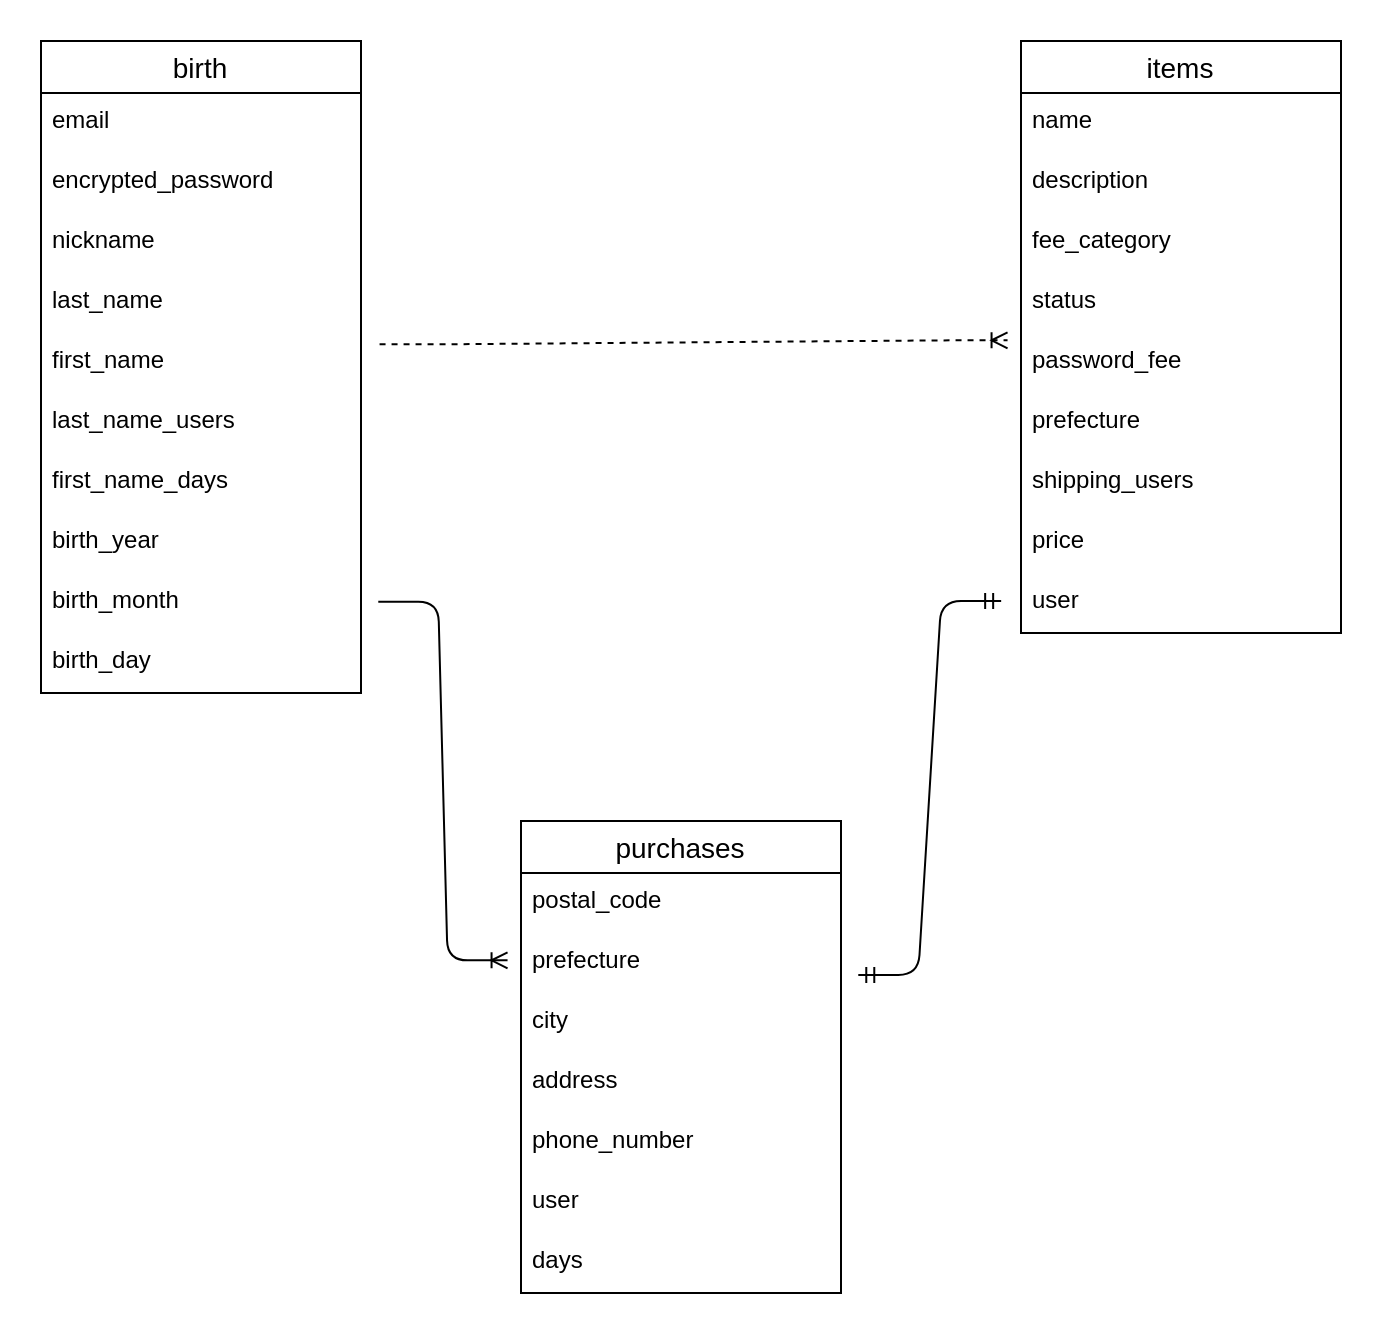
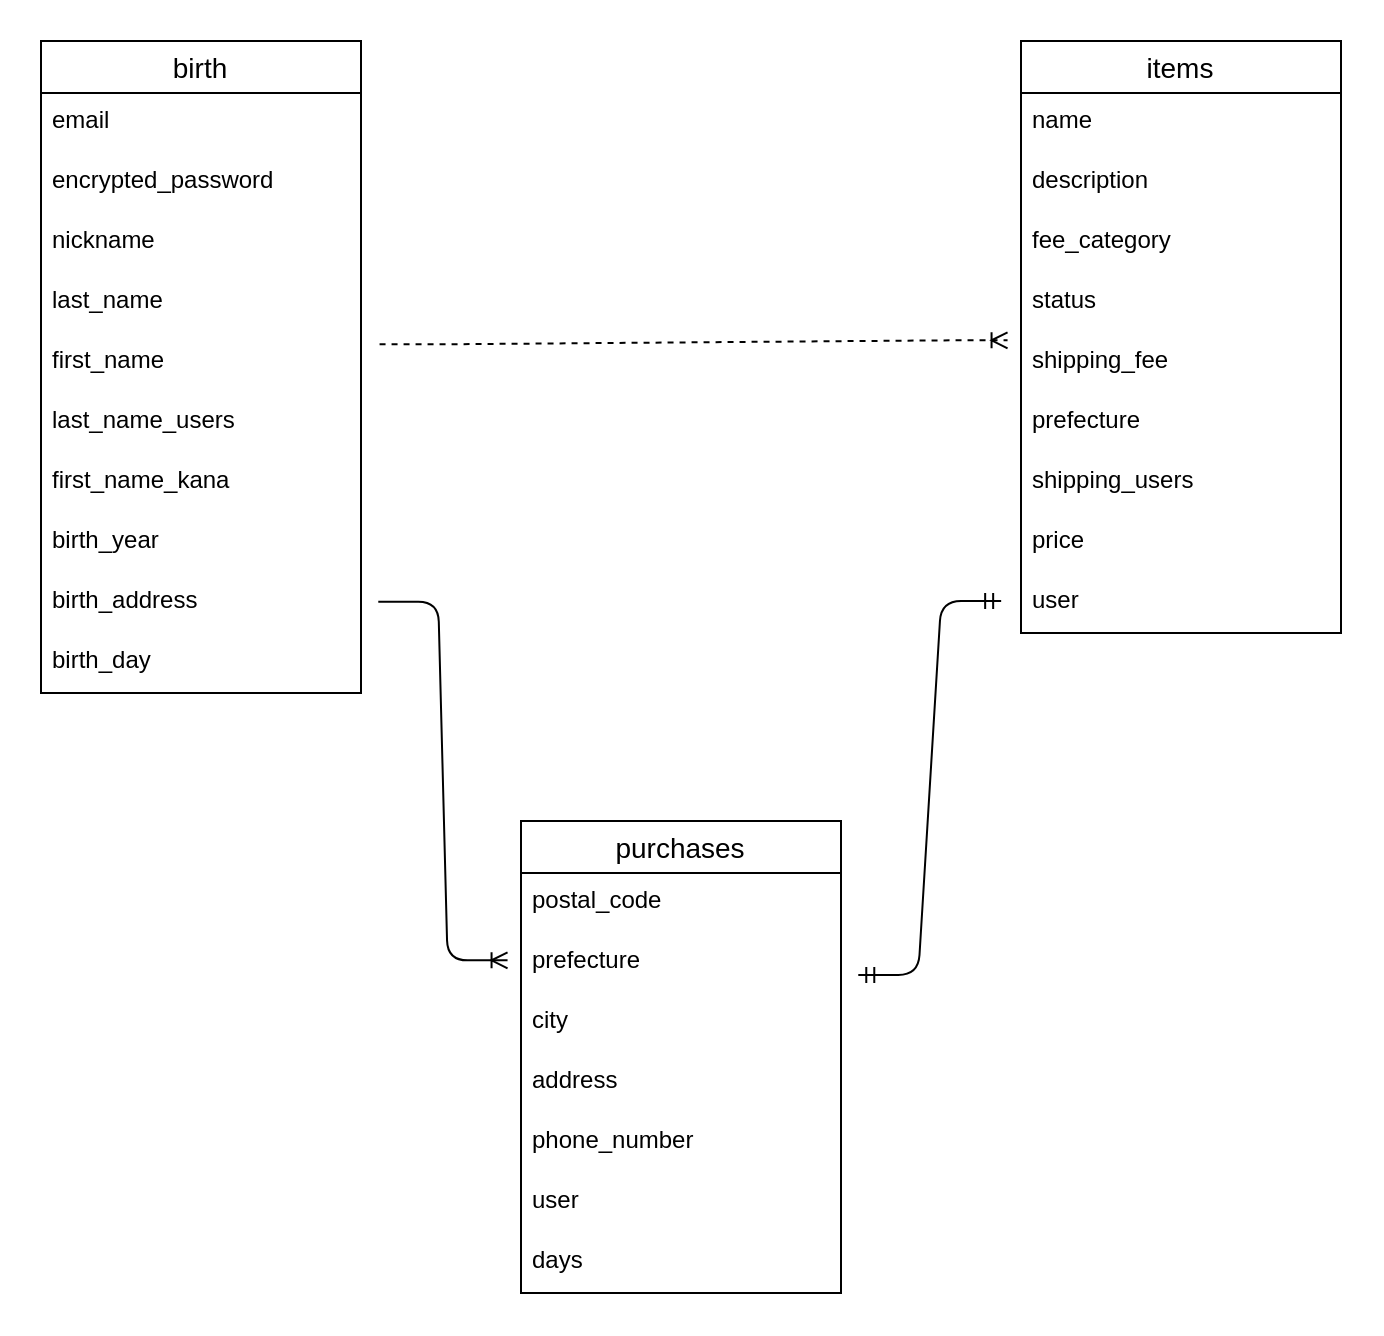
  <mxCell id="0" />
  <mxCell id="1" parent="0" />
  <mxCell id="2" value="birth" style="swimlane;fontStyle=0;childLayout=stackLayout;horizontal=1;startSize=26;horizontalStack=0;resizeParent=1;resizeParentMax=0;resizeLast=0;collapsible=1;marginBottom=0;align=center;fontSize=14;" parent="1" vertex="1"><mxGeometry x="20" y="20" width="160" height="326" as="geometry" /></mxCell>
  <mxCell id="3" value="email" style="text;strokeColor=none;fillColor=none;spacingLeft=4;spacingRight=4;overflow=hidden;rotatable=0;points=[[0,0.5],[1,0.5]];portConstraint=eastwest;fontSize=12;" parent="2" vertex="1"><mxGeometry y="26" width="160" height="30" as="geometry" /></mxCell>
  <mxCell id="4" value="encrypted_password" style="text;strokeColor=none;fillColor=none;spacingLeft=4;spacingRight=4;overflow=hidden;rotatable=0;points=[[0,0.5],[1,0.5]];portConstraint=eastwest;fontSize=12;" parent="2" vertex="1"><mxGeometry y="56" width="160" height="30" as="geometry" /></mxCell>
  <mxCell id="5" value="nickname" style="text;strokeColor=none;fillColor=none;spacingLeft=4;spacingRight=4;overflow=hidden;rotatable=0;points=[[0,0.5],[1,0.5]];portConstraint=eastwest;fontSize=12;" parent="2" vertex="1"><mxGeometry y="86" width="160" height="30" as="geometry" /></mxCell>
  <mxCell id="6" value="last_name" style="text;strokeColor=none;fillColor=none;spacingLeft=4;spacingRight=4;overflow=hidden;rotatable=0;points=[[0,0.5],[1,0.5]];portConstraint=eastwest;fontSize=12;" parent="2" vertex="1"><mxGeometry y="116" width="160" height="30" as="geometry" /></mxCell>
  <mxCell id="7" value="first_name" style="text;strokeColor=none;fillColor=none;spacingLeft=4;spacingRight=4;overflow=hidden;rotatable=0;points=[[0,0.5],[1,0.5]];portConstraint=eastwest;fontSize=12;" parent="2" vertex="1"><mxGeometry y="146" width="160" height="30" as="geometry" /></mxCell>
  <mxCell id="8" value="last_name_users" style="text;strokeColor=none;fillColor=none;spacingLeft=4;spacingRight=4;overflow=hidden;rotatable=0;points=[[0,0.5],[1,0.5]];portConstraint=eastwest;fontSize=12;" parent="2" vertex="1"><mxGeometry y="176" width="160" height="30" as="geometry" /></mxCell>
- <mxCell id="9" value="first_name_days" style="text;strokeColor=none;fillColor=none;spacingLeft=4;spacingRight=4;overflow=hidden;rotatable=0;points=[[0,0.5],[1,0.5]];portConstraint=eastwest;fontSize=12;" parent="2" vertex="1"><mxGeometry y="206" width="160" height="30" as="geometry" /></mxCell>
+ <mxCell id="9" value="first_name_kana" style="text;strokeColor=none;fillColor=none;spacingLeft=4;spacingRight=4;overflow=hidden;rotatable=0;points=[[0,0.5],[1,0.5]];portConstraint=eastwest;fontSize=12;" parent="2" vertex="1"><mxGeometry y="206" width="160" height="30" as="geometry" /></mxCell>
  <mxCell id="10" value="birth_year" style="text;strokeColor=none;fillColor=none;spacingLeft=4;spacingRight=4;overflow=hidden;rotatable=0;points=[[0,0.5],[1,0.5]];portConstraint=eastwest;fontSize=12;" parent="2" vertex="1"><mxGeometry y="236" width="160" height="30" as="geometry" /></mxCell>
- <mxCell id="11" value="birth_month" style="text;strokeColor=none;fillColor=none;spacingLeft=4;spacingRight=4;overflow=hidden;rotatable=0;points=[[0,0.5],[1,0.5]];portConstraint=eastwest;fontSize=12;" parent="2" vertex="1"><mxGeometry y="266" width="160" height="30" as="geometry" /></mxCell>
+ <mxCell id="11" value="birth_address" style="text;strokeColor=none;fillColor=none;spacingLeft=4;spacingRight=4;overflow=hidden;rotatable=0;points=[[0,0.5],[1,0.5]];portConstraint=eastwest;fontSize=12;" parent="2" vertex="1"><mxGeometry y="266" width="160" height="30" as="geometry" /></mxCell>
  <mxCell id="12" value="birth_day" style="text;strokeColor=none;fillColor=none;spacingLeft=4;spacingRight=4;overflow=hidden;rotatable=0;points=[[0,0.5],[1,0.5]];portConstraint=eastwest;fontSize=12;" parent="2" vertex="1"><mxGeometry y="296" width="160" height="30" as="geometry" /></mxCell>
  <mxCell id="13" value="items" style="swimlane;fontStyle=0;childLayout=stackLayout;horizontal=1;startSize=26;horizontalStack=0;resizeParent=1;resizeParentMax=0;resizeLast=0;collapsible=1;marginBottom=0;align=center;fontSize=14;" parent="1" vertex="1"><mxGeometry x="510" y="20" width="160" height="296" as="geometry" /></mxCell>
  <mxCell id="14" value="name" style="text;strokeColor=none;fillColor=none;spacingLeft=4;spacingRight=4;overflow=hidden;rotatable=0;points=[[0,0.5],[1,0.5]];portConstraint=eastwest;fontSize=12;" parent="13" vertex="1"><mxGeometry y="26" width="160" height="30" as="geometry" /></mxCell>
  <mxCell id="15" value="description" style="text;strokeColor=none;fillColor=none;spacingLeft=4;spacingRight=4;overflow=hidden;rotatable=0;points=[[0,0.5],[1,0.5]];portConstraint=eastwest;fontSize=12;" parent="13" vertex="1"><mxGeometry y="56" width="160" height="30" as="geometry" /></mxCell>
  <mxCell id="16" value="fee_category" style="text;strokeColor=none;fillColor=none;spacingLeft=4;spacingRight=4;overflow=hidden;rotatable=0;points=[[0,0.5],[1,0.5]];portConstraint=eastwest;fontSize=12;" parent="13" vertex="1"><mxGeometry y="86" width="160" height="30" as="geometry" /></mxCell>
  <mxCell id="17" value="status" style="text;strokeColor=none;fillColor=none;spacingLeft=4;spacingRight=4;overflow=hidden;rotatable=0;points=[[0,0.5],[1,0.5]];portConstraint=eastwest;fontSize=12;" parent="13" vertex="1"><mxGeometry y="116" width="160" height="30" as="geometry" /></mxCell>
- <mxCell id="18" value="password_fee" style="text;strokeColor=none;fillColor=none;spacingLeft=4;spacingRight=4;overflow=hidden;rotatable=0;points=[[0,0.5],[1,0.5]];portConstraint=eastwest;fontSize=12;" parent="13" vertex="1"><mxGeometry y="146" width="160" height="30" as="geometry" /></mxCell>
+ <mxCell id="18" value="shipping_fee" style="text;strokeColor=none;fillColor=none;spacingLeft=4;spacingRight=4;overflow=hidden;rotatable=0;points=[[0,0.5],[1,0.5]];portConstraint=eastwest;fontSize=12;" parent="13" vertex="1"><mxGeometry y="146" width="160" height="30" as="geometry" /></mxCell>
  <mxCell id="19" value="prefecture" style="text;strokeColor=none;fillColor=none;spacingLeft=4;spacingRight=4;overflow=hidden;rotatable=0;points=[[0,0.5],[1,0.5]];portConstraint=eastwest;fontSize=12;" parent="13" vertex="1"><mxGeometry y="176" width="160" height="30" as="geometry" /></mxCell>
  <mxCell id="20" value="shipping_users" style="text;strokeColor=none;fillColor=none;spacingLeft=4;spacingRight=4;overflow=hidden;rotatable=0;points=[[0,0.5],[1,0.5]];portConstraint=eastwest;fontSize=12;" parent="13" vertex="1"><mxGeometry y="206" width="160" height="30" as="geometry" /></mxCell>
  <mxCell id="21" value="price" style="text;strokeColor=none;fillColor=none;spacingLeft=4;spacingRight=4;overflow=hidden;rotatable=0;points=[[0,0.5],[1,0.5]];portConstraint=eastwest;fontSize=12;" parent="13" vertex="1"><mxGeometry y="236" width="160" height="30" as="geometry" /></mxCell>
  <mxCell id="22" value="user" style="text;strokeColor=none;fillColor=none;spacingLeft=4;spacingRight=4;overflow=hidden;rotatable=0;points=[[0,0.5],[1,0.5]];portConstraint=eastwest;fontSize=12;" parent="13" vertex="1"><mxGeometry y="266" width="160" height="30" as="geometry" /></mxCell>
  <mxCell id="23" value="purchases" style="swimlane;fontStyle=0;childLayout=stackLayout;horizontal=1;startSize=26;horizontalStack=0;resizeParent=1;resizeParentMax=0;resizeLast=0;collapsible=1;marginBottom=0;align=center;fontSize=14;" parent="1" vertex="1"><mxGeometry x="260" y="410" width="160" height="236" as="geometry" /></mxCell>
  <mxCell id="24" value="postal_code" style="text;strokeColor=none;fillColor=none;spacingLeft=4;spacingRight=4;overflow=hidden;rotatable=0;points=[[0,0.5],[1,0.5]];portConstraint=eastwest;fontSize=12;" parent="23" vertex="1"><mxGeometry y="26" width="160" height="30" as="geometry" /></mxCell>
  <mxCell id="25" value="prefecture" style="text;strokeColor=none;fillColor=none;spacingLeft=4;spacingRight=4;overflow=hidden;rotatable=0;points=[[0,0.5],[1,0.5]];portConstraint=eastwest;fontSize=12;" parent="23" vertex="1"><mxGeometry y="56" width="160" height="30" as="geometry" /></mxCell>
  <mxCell id="26" value="city" style="text;strokeColor=none;fillColor=none;spacingLeft=4;spacingRight=4;overflow=hidden;rotatable=0;points=[[0,0.5],[1,0.5]];portConstraint=eastwest;fontSize=12;" parent="23" vertex="1"><mxGeometry y="86" width="160" height="30" as="geometry" /></mxCell>
  <mxCell id="27" value="address" style="text;strokeColor=none;fillColor=none;spacingLeft=4;spacingRight=4;overflow=hidden;rotatable=0;points=[[0,0.5],[1,0.5]];portConstraint=eastwest;fontSize=12;" parent="23" vertex="1"><mxGeometry y="116" width="160" height="30" as="geometry" /></mxCell>
  <mxCell id="28" value="phone_number" style="text;strokeColor=none;fillColor=none;spacingLeft=4;spacingRight=4;overflow=hidden;rotatable=0;points=[[0,0.5],[1,0.5]];portConstraint=eastwest;fontSize=12;" parent="23" vertex="1"><mxGeometry y="146" width="160" height="30" as="geometry" /></mxCell>
  <mxCell id="29" value="user" style="text;strokeColor=none;fillColor=none;spacingLeft=4;spacingRight=4;overflow=hidden;rotatable=0;points=[[0,0.5],[1,0.5]];portConstraint=eastwest;fontSize=12;" parent="23" vertex="1"><mxGeometry y="176" width="160" height="30" as="geometry" /></mxCell>
  <mxCell id="30" value="days" style="text;strokeColor=none;fillColor=none;spacingLeft=4;spacingRight=4;overflow=hidden;rotatable=0;points=[[0,0.5],[1,0.5]];portConstraint=eastwest;fontSize=12;" parent="23" vertex="1"><mxGeometry y="206" width="160" height="30" as="geometry" /></mxCell>
  <mxCell id="31" value="" style="edgeStyle=entityRelationEdgeStyle;fontSize=12;html=1;endArrow=ERoneToMany;entryX=-0.042;entryY=0.122;entryDx=0;entryDy=0;entryPerimeter=0;exitX=1.058;exitY=0.189;exitDx=0;exitDy=0;exitPerimeter=0;dashed=1;" parent="1" source="7" target="18" edge="1"><mxGeometry width="100" height="100" relative="1" as="geometry"><mxPoint x="370" y="370" as="sourcePoint" /><mxPoint x="470" y="270" as="targetPoint" /></mxGeometry></mxCell>
  <mxCell id="32" value="" style="edgeStyle=entityRelationEdgeStyle;fontSize=12;html=1;endArrow=ERmandOne;startArrow=ERmandOne;exitX=1.054;exitY=-0.3;exitDx=0;exitDy=0;exitPerimeter=0;entryX=-0.062;entryY=0.467;entryDx=0;entryDy=0;entryPerimeter=0;" parent="1" source="26" target="22" edge="1"><mxGeometry width="100" height="100" relative="1" as="geometry"><mxPoint x="390" y="400" as="sourcePoint" /><mxPoint x="503.28" y="327.67" as="targetPoint" /></mxGeometry></mxCell>
  <mxCell id="33" value="" style="edgeStyle=entityRelationEdgeStyle;fontSize=12;html=1;endArrow=ERoneToMany;exitX=1.054;exitY=0.478;exitDx=0;exitDy=0;exitPerimeter=0;entryX=-0.042;entryY=0.456;entryDx=0;entryDy=0;entryPerimeter=0;" parent="1" source="11" target="25" edge="1"><mxGeometry width="100" height="100" relative="1" as="geometry"><mxPoint x="123.36" y="346" as="sourcePoint" /><mxPoint x="260" y="492.32" as="targetPoint" /></mxGeometry></mxCell>
